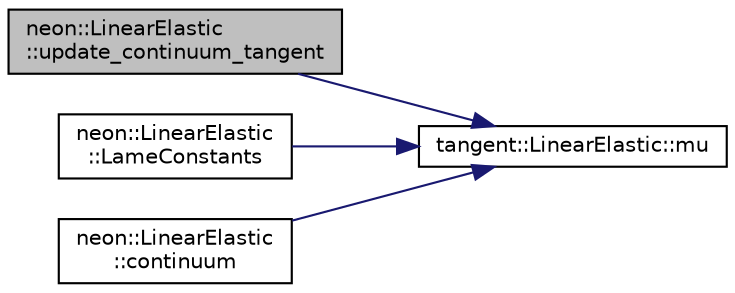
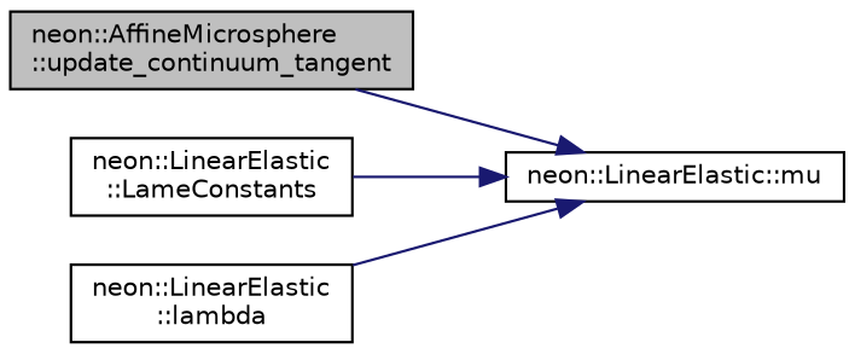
  digraph {
    rankdir=LR
    node [color=black fillcolor=white fontname=Helvetica fontsize=10 shape=record style=filled]
    edge [color=midnightblue fontname=Helvetica fontsize=10 labelfontname=Helvetica labelfontsize=10 style=solid]
-   n1 [fillcolor=grey75 fontcolor=black height=0.2 label="neon::LinearElastic\l::update_continuum_tangent" width=0.4]
-   n2 [height=0.2 label="tangent::LinearElastic::mu" width=0.4]
+   n1 [fillcolor=grey75 fontcolor=black height=0.2 label="neon::AffineMicrosphere\l::update_continuum_tangent" width=0.4]
+   n2 [height=0.2 label="neon::LinearElastic::mu" width=0.4]
    n3 [height=0.2 label="neon::LinearElastic\l::LameConstants" width=0.4]
-   n4 [height=0.2 label="neon::LinearElastic\l::continuum" width=0.4]
+   n4 [height=0.2 label="neon::LinearElastic\l::lambda" width=0.4]
    n1 -> n2
    n3 -> n2
    n4 -> n2
  }
